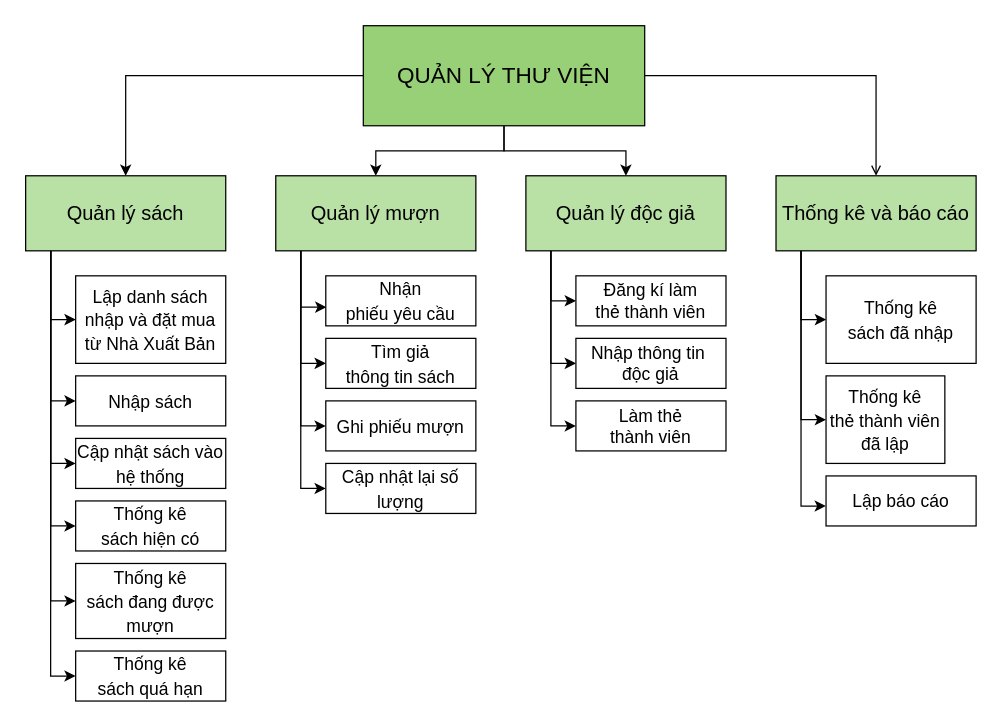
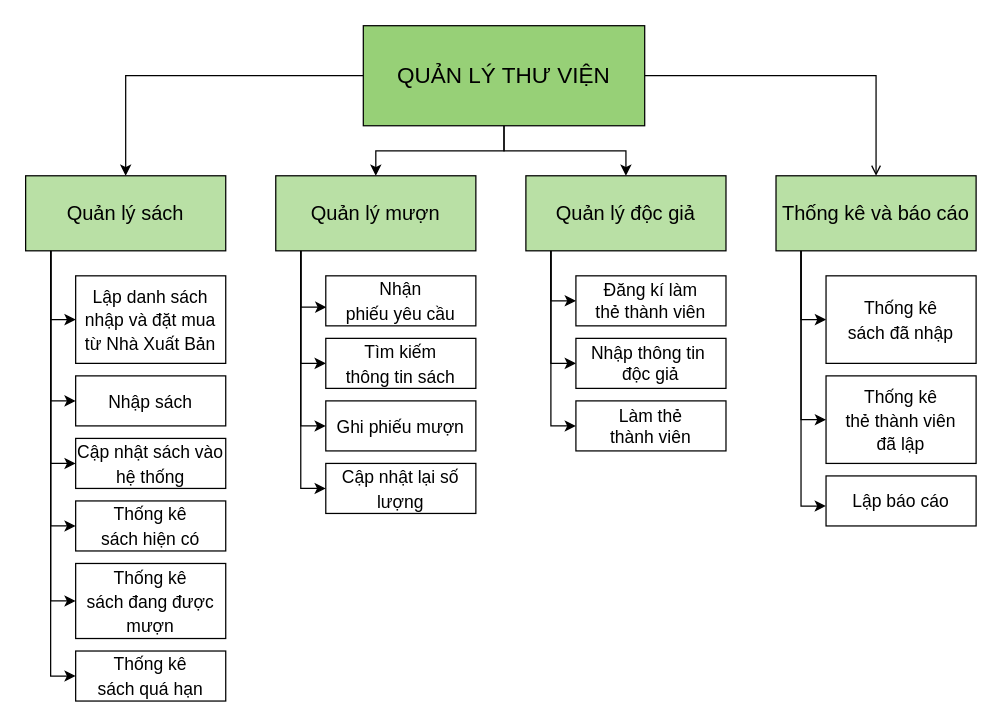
  <mxCell id="0" />
  <mxCell id="1" parent="0" />
  <mxCell id="2" style="edgeStyle=orthogonalEdgeStyle;rounded=0;orthogonalLoop=1;jettySize=auto;html=1;entryX=0.5;entryY=0;entryDx=0;entryDy=0;fontSize=14;" parent="1" source="6" target="13" edge="1"><mxGeometry relative="1" as="geometry" /></mxCell>
  <mxCell id="3" style="edgeStyle=orthogonalEdgeStyle;rounded=0;orthogonalLoop=1;jettySize=auto;html=1;fontSize=14;endArrow=open;" parent="1" source="6" target="22" edge="1"><mxGeometry relative="1" as="geometry" /></mxCell>
  <mxCell id="4" style="edgeStyle=orthogonalEdgeStyle;rounded=0;orthogonalLoop=1;jettySize=auto;html=1;entryX=0.5;entryY=0;entryDx=0;entryDy=0;fontSize=14;" parent="1" source="6" target="38" edge="1"><mxGeometry relative="1" as="geometry" /></mxCell>
  <mxCell id="5" style="edgeStyle=orthogonalEdgeStyle;rounded=0;orthogonalLoop=1;jettySize=auto;html=1;entryX=0.5;entryY=0;entryDx=0;entryDy=0;fontSize=14;" parent="1" source="6" target="18" edge="1"><mxGeometry relative="1" as="geometry" /></mxCell>
  <mxCell id="6" value="&lt;font style=&quot;font-size: 18px;&quot;&gt;QUẢN LÝ THƯ VIỆN&lt;/font&gt;" style="rounded=0;whiteSpace=wrap;html=1;strokeColor=#000000;fillColor=#97D077;" parent="1" vertex="1"><mxGeometry x="290" y="20" width="225" height="80" as="geometry" /></mxCell>
  <mxCell id="7" style="edgeStyle=orthogonalEdgeStyle;rounded=0;orthogonalLoop=1;jettySize=auto;html=1;entryX=0;entryY=0.5;entryDx=0;entryDy=0;fontSize=14;" parent="1" source="13" target="23" edge="1"><mxGeometry relative="1" as="geometry"><Array as="points"><mxPoint x="40" y="255" /></Array></mxGeometry></mxCell>
  <mxCell id="8" style="edgeStyle=orthogonalEdgeStyle;rounded=0;orthogonalLoop=1;jettySize=auto;html=1;entryX=0;entryY=0.5;entryDx=0;entryDy=0;fontSize=14;" parent="1" source="13" target="24" edge="1"><mxGeometry relative="1" as="geometry"><Array as="points"><mxPoint x="40" y="320" /></Array></mxGeometry></mxCell>
  <mxCell id="9" style="edgeStyle=orthogonalEdgeStyle;rounded=0;orthogonalLoop=1;jettySize=auto;html=1;entryX=0;entryY=0.5;entryDx=0;entryDy=0;fontSize=14;" parent="1" source="13" target="25" edge="1"><mxGeometry relative="1" as="geometry"><Array as="points"><mxPoint x="40" y="370" /></Array></mxGeometry></mxCell>
  <mxCell id="10" style="edgeStyle=orthogonalEdgeStyle;rounded=0;orthogonalLoop=1;jettySize=auto;html=1;entryX=0;entryY=0.5;entryDx=0;entryDy=0;fontSize=14;" parent="1" source="13" target="26" edge="1"><mxGeometry relative="1" as="geometry"><Array as="points"><mxPoint x="40" y="420" /></Array></mxGeometry></mxCell>
  <mxCell id="11" style="edgeStyle=orthogonalEdgeStyle;rounded=0;orthogonalLoop=1;jettySize=auto;html=1;entryX=0;entryY=0.5;entryDx=0;entryDy=0;fontSize=14;" parent="1" source="13" target="27" edge="1"><mxGeometry relative="1" as="geometry"><Array as="points"><mxPoint x="40" y="480" /></Array></mxGeometry></mxCell>
  <mxCell id="12" style="edgeStyle=orthogonalEdgeStyle;rounded=0;orthogonalLoop=1;jettySize=auto;html=1;entryX=0;entryY=0.5;entryDx=0;entryDy=0;fontSize=14;" parent="1" source="13" target="34" edge="1"><mxGeometry relative="1" as="geometry"><Array as="points"><mxPoint x="40" y="540" /></Array></mxGeometry></mxCell>
  <mxCell id="13" value="&lt;font style=&quot;font-size: 16px;&quot;&gt;Quản lý sách&lt;/font&gt;" style="rounded=0;whiteSpace=wrap;html=1;fontSize=18;fillColor=#B9E0A5;" parent="1" vertex="1"><mxGeometry x="20" y="140" width="160" height="60" as="geometry" /></mxCell>
  <mxCell id="14" style="edgeStyle=orthogonalEdgeStyle;rounded=0;orthogonalLoop=1;jettySize=auto;html=1;entryX=0.004;entryY=0.626;entryDx=0;entryDy=0;entryPerimeter=0;fontSize=14;fillColor=#FFFFFF;" parent="1" source="18" target="28" edge="1"><mxGeometry relative="1" as="geometry"><Array as="points"><mxPoint x="240" y="245" /></Array></mxGeometry></mxCell>
  <mxCell id="15" style="edgeStyle=orthogonalEdgeStyle;rounded=0;orthogonalLoop=1;jettySize=auto;html=1;entryX=0;entryY=0.5;entryDx=0;entryDy=0;fontSize=14;fillColor=#FFFFFF;" parent="1" source="18" target="29" edge="1"><mxGeometry relative="1" as="geometry"><Array as="points"><mxPoint x="240" y="340" /></Array></mxGeometry></mxCell>
  <mxCell id="16" style="edgeStyle=orthogonalEdgeStyle;rounded=0;orthogonalLoop=1;jettySize=auto;html=1;entryX=0;entryY=0.5;entryDx=0;entryDy=0;fontSize=14;fillColor=#FFFFFF;" parent="1" source="18" target="30" edge="1"><mxGeometry relative="1" as="geometry"><Array as="points"><mxPoint x="240" y="390" /></Array></mxGeometry></mxCell>
  <mxCell id="17" style="edgeStyle=orthogonalEdgeStyle;rounded=0;orthogonalLoop=1;jettySize=auto;html=1;entryX=0;entryY=0.5;entryDx=0;entryDy=0;fontSize=14;fillColor=#FFFFFF;" parent="1" source="18" target="31" edge="1"><mxGeometry relative="1" as="geometry"><Array as="points"><mxPoint x="240" y="290" /></Array></mxGeometry></mxCell>
  <mxCell id="18" value="&lt;font style=&quot;font-size: 16px;&quot;&gt;Quản lý mượn&lt;/font&gt;" style="rounded=0;whiteSpace=wrap;html=1;fontSize=18;fillColor=#B9E0A5;" parent="1" vertex="1"><mxGeometry x="220" y="140" width="160" height="60" as="geometry" /></mxCell>
  <mxCell id="19" style="edgeStyle=orthogonalEdgeStyle;rounded=0;orthogonalLoop=1;jettySize=auto;html=1;entryX=0;entryY=0.5;entryDx=0;entryDy=0;fontSize=14;fillColor=#FFFFFF;" parent="1" source="22" target="32" edge="1"><mxGeometry relative="1" as="geometry"><Array as="points"><mxPoint x="640" y="255" /></Array></mxGeometry></mxCell>
  <mxCell id="20" style="edgeStyle=orthogonalEdgeStyle;rounded=0;orthogonalLoop=1;jettySize=auto;html=1;entryX=0;entryY=0.5;entryDx=0;entryDy=0;fontSize=14;fillColor=#FFFFFF;" parent="1" source="22" target="33" edge="1"><mxGeometry relative="1" as="geometry"><Array as="points"><mxPoint x="640" y="335" /></Array></mxGeometry></mxCell>
  <mxCell id="21" style="edgeStyle=orthogonalEdgeStyle;rounded=0;orthogonalLoop=1;jettySize=auto;html=1;entryX=-0.001;entryY=0.602;entryDx=0;entryDy=0;entryPerimeter=0;" parent="1" source="22" target="41" edge="1"><mxGeometry relative="1" as="geometry"><Array as="points"><mxPoint x="640" y="404" /></Array></mxGeometry></mxCell>
  <mxCell id="22" value="&lt;font style=&quot;font-size: 16px;&quot;&gt;Thống kê và báo cáo&lt;/font&gt;" style="rounded=0;whiteSpace=wrap;html=1;fontSize=18;fillColor=#B9E0A5;" parent="1" vertex="1"><mxGeometry x="620" y="140" width="160" height="60" as="geometry" /></mxCell>
  <mxCell id="23" value="&lt;font style=&quot;font-size: 14px;&quot;&gt;Lập danh sách nhập và&amp;nbsp;đặt mua từ Nhà Xuất Bản&lt;/font&gt;" style="rounded=0;whiteSpace=wrap;html=1;fontSize=16;fillColor=#FFFFFF;" parent="1" vertex="1"><mxGeometry x="60" y="220" width="120" height="70" as="geometry" /></mxCell>
  <mxCell id="24" value="&lt;font style=&quot;font-size: 14px;&quot;&gt;Nhập sách&lt;/font&gt;" style="rounded=0;whiteSpace=wrap;html=1;fontSize=16;fillColor=#FFFFFF;" parent="1" vertex="1"><mxGeometry x="60" y="300" width="120" height="40" as="geometry" /></mxCell>
  <mxCell id="25" value="&lt;font style=&quot;font-size: 14px;&quot;&gt;Cập nhật sách vào hệ thống&lt;/font&gt;" style="rounded=0;whiteSpace=wrap;html=1;fontSize=16;fillColor=#FFFFFF;" parent="1" vertex="1"><mxGeometry x="60" y="350" width="120" height="40" as="geometry" /></mxCell>
  <mxCell id="26" value="&lt;font style=&quot;font-size: 14px;&quot;&gt;Thống kê &lt;br&gt;sách hiện có&lt;/font&gt;" style="rounded=0;whiteSpace=wrap;html=1;fontSize=16;fillColor=#FFFFFF;" parent="1" vertex="1"><mxGeometry x="60" y="400" width="120" height="40" as="geometry" /></mxCell>
  <mxCell id="27" value="&lt;font style=&quot;font-size: 14px;&quot;&gt;Thống kê sách&amp;nbsp;đang&amp;nbsp;được mượn&lt;/font&gt;" style="rounded=0;whiteSpace=wrap;html=1;fontSize=16;fillColor=#FFFFFF;" parent="1" vertex="1"><mxGeometry x="60" y="450" width="120" height="60" as="geometry" /></mxCell>
  <mxCell id="28" value="&lt;font style=&quot;font-size: 14px;&quot;&gt;Nhận &lt;br&gt;phiếu yêu cầu&lt;/font&gt;" style="rounded=0;whiteSpace=wrap;html=1;fontSize=16;fillColor=#FFFFFF;" parent="1" vertex="1"><mxGeometry x="260" y="220" width="120" height="40" as="geometry" /></mxCell>
  <mxCell id="29" value="&lt;font style=&quot;font-size: 14px;&quot;&gt;Ghi phiếu mượn&lt;/font&gt;" style="rounded=0;whiteSpace=wrap;html=1;fontSize=16;fillColor=#FFFFFF;" parent="1" vertex="1"><mxGeometry x="260" y="320" width="120" height="40" as="geometry" /></mxCell>
  <mxCell id="30" value="&lt;font style=&quot;font-size: 14px;&quot;&gt;Cập nhật lại số lượng&lt;/font&gt;" style="rounded=0;whiteSpace=wrap;html=1;fontSize=16;fillColor=#FFFFFF;" parent="1" vertex="1"><mxGeometry x="260" y="370" width="120" height="40" as="geometry" /></mxCell>
- <mxCell id="31" value="&lt;font style=&quot;font-size: 14px;&quot;&gt;Tìm giả &lt;br&gt;thông tin sách&lt;/font&gt;" style="rounded=0;whiteSpace=wrap;html=1;fontSize=16;fillColor=#FFFFFF;" parent="1" vertex="1"><mxGeometry x="260" y="270" width="120" height="40" as="geometry" /></mxCell>
+ <mxCell id="31" value="&lt;font style=&quot;font-size: 14px;&quot;&gt;Tìm kiếm &lt;br&gt;thông tin sách&lt;/font&gt;" style="rounded=0;whiteSpace=wrap;html=1;fontSize=16;fillColor=#FFFFFF;" parent="1" vertex="1"><mxGeometry x="260" y="270" width="120" height="40" as="geometry" /></mxCell>
  <mxCell id="32" value="&lt;font style=&quot;font-size: 14px;&quot;&gt;Thống kê &lt;br&gt;sách&amp;nbsp;đã nhập&lt;/font&gt;" style="rounded=0;whiteSpace=wrap;html=1;fontSize=16;fillColor=#FFFFFF;" parent="1" vertex="1"><mxGeometry x="660" y="220" width="120" height="70" as="geometry" /></mxCell>
- <mxCell id="33" value="&lt;font style=&quot;&quot;&gt;&lt;span style=&quot;font-size: 14px;&quot;&gt;Thống kê &lt;/span&gt;&lt;br&gt;&lt;span style=&quot;font-size: 14px;&quot;&gt;thẻ thành viên&lt;/span&gt;&lt;br&gt;&lt;span style=&quot;font-size: 14px;&quot;&gt;đã lập&lt;/span&gt;&lt;br&gt;&lt;/font&gt;" style="rounded=0;whiteSpace=wrap;html=1;fontSize=16;fillColor=#FFFFFF;" parent="1" vertex="1"><mxGeometry x="660" y="300" width="95" height="70" as="geometry" /></mxCell>
+ <mxCell id="33" value="&lt;font style=&quot;&quot;&gt;&lt;span style=&quot;font-size: 14px;&quot;&gt;Thống kê &lt;/span&gt;&lt;br&gt;&lt;span style=&quot;font-size: 14px;&quot;&gt;thẻ thành viên&lt;/span&gt;&lt;br&gt;&lt;span style=&quot;font-size: 14px;&quot;&gt;đã lập&lt;/span&gt;&lt;br&gt;&lt;/font&gt;" style="rounded=0;whiteSpace=wrap;html=1;fontSize=16;fillColor=#FFFFFF;" parent="1" vertex="1"><mxGeometry x="660" y="300" width="120" height="70" as="geometry" /></mxCell>
  <mxCell id="34" value="&lt;font style=&quot;font-size: 14px;&quot;&gt;Thống kê &lt;br&gt;sách quá hạn&lt;/font&gt;" style="rounded=0;whiteSpace=wrap;html=1;fontSize=16;fillColor=#FFFFFF;" parent="1" vertex="1"><mxGeometry x="60" y="520" width="120" height="40" as="geometry" /></mxCell>
  <mxCell id="35" style="edgeStyle=orthogonalEdgeStyle;rounded=0;orthogonalLoop=1;jettySize=auto;html=1;entryX=0;entryY=0.5;entryDx=0;entryDy=0;fontSize=14;fillColor=#E1FFDE;" parent="1" source="38" target="39" edge="1"><mxGeometry relative="1" as="geometry"><Array as="points"><mxPoint x="440" y="240" /></Array></mxGeometry></mxCell>
  <mxCell id="36" style="edgeStyle=orthogonalEdgeStyle;rounded=0;orthogonalLoop=1;jettySize=auto;html=1;entryX=0;entryY=0.5;entryDx=0;entryDy=0;fontSize=14;fillColor=#FFFFFF;" parent="1" source="38" target="40" edge="1"><mxGeometry relative="1" as="geometry"><Array as="points"><mxPoint x="440" y="290" /></Array></mxGeometry></mxCell>
  <mxCell id="37" style="edgeStyle=orthogonalEdgeStyle;rounded=0;orthogonalLoop=1;jettySize=auto;html=1;entryX=0;entryY=0.5;entryDx=0;entryDy=0;" parent="1" source="38" target="42" edge="1"><mxGeometry relative="1" as="geometry"><Array as="points"><mxPoint x="440" y="340" /></Array></mxGeometry></mxCell>
  <mxCell id="38" value="&lt;font style=&quot;font-size: 16px;&quot;&gt;Quản lý&amp;nbsp;độc giả&lt;/font&gt;" style="rounded=0;whiteSpace=wrap;html=1;fontSize=18;fillColor=#B9E0A5;" parent="1" vertex="1"><mxGeometry x="420" y="140" width="160" height="60" as="geometry" /></mxCell>
  <mxCell id="39" value="Đăng kí làm &lt;br&gt;thẻ thành viên" style="rounded=0;whiteSpace=wrap;html=1;fontSize=14;fillColor=#FFFFFF;" parent="1" vertex="1"><mxGeometry x="460" y="220" width="120" height="40" as="geometry" /></mxCell>
  <mxCell id="40" value="Nhập thông tin&amp;nbsp;&lt;br&gt;độc giả" style="rounded=0;whiteSpace=wrap;html=1;fontSize=14;fillColor=#FFFFFF;" parent="1" vertex="1"><mxGeometry x="460" y="270" width="120" height="40" as="geometry" /></mxCell>
  <mxCell id="41" value="Lập báo cáo" style="rounded=0;whiteSpace=wrap;html=1;fontSize=14;fillColor=#FFFFFF;" parent="1" vertex="1"><mxGeometry x="660" y="380" width="120" height="40" as="geometry" /></mxCell>
  <mxCell id="42" value="Làm thẻ &lt;br&gt;thành viên" style="rounded=0;whiteSpace=wrap;html=1;fontSize=14;fillColor=#FFFFFF;" parent="1" vertex="1"><mxGeometry x="460" y="320" width="120" height="40" as="geometry" /></mxCell>
